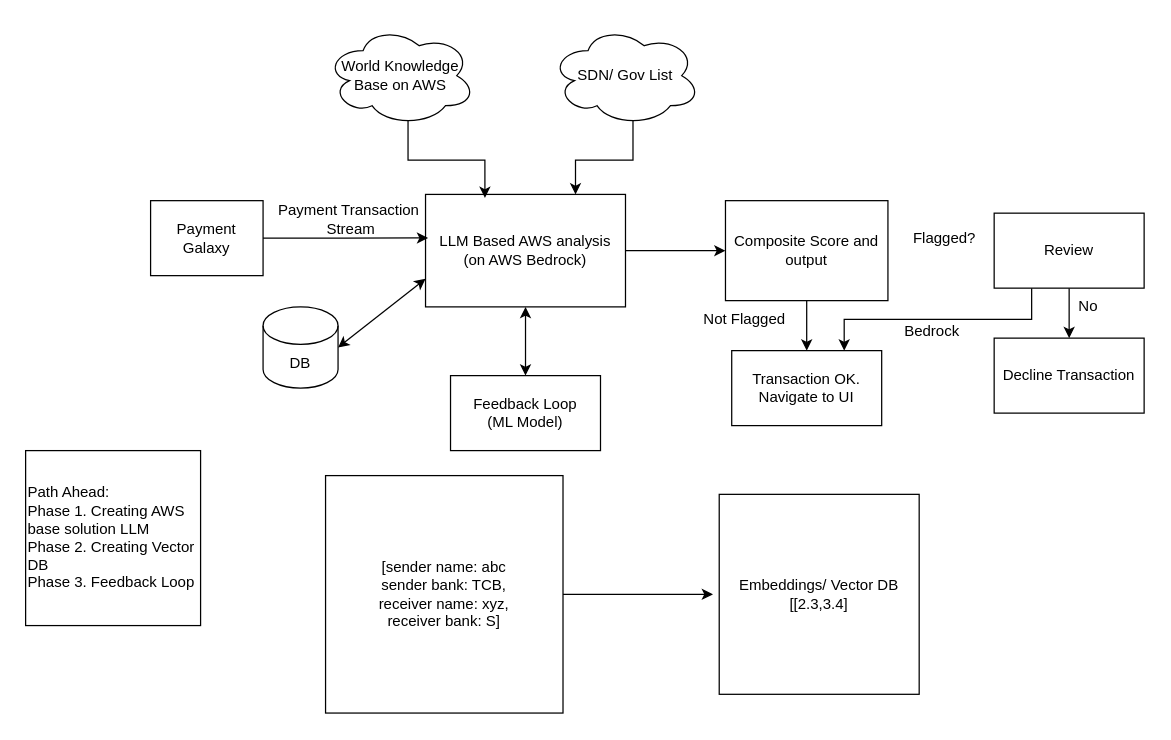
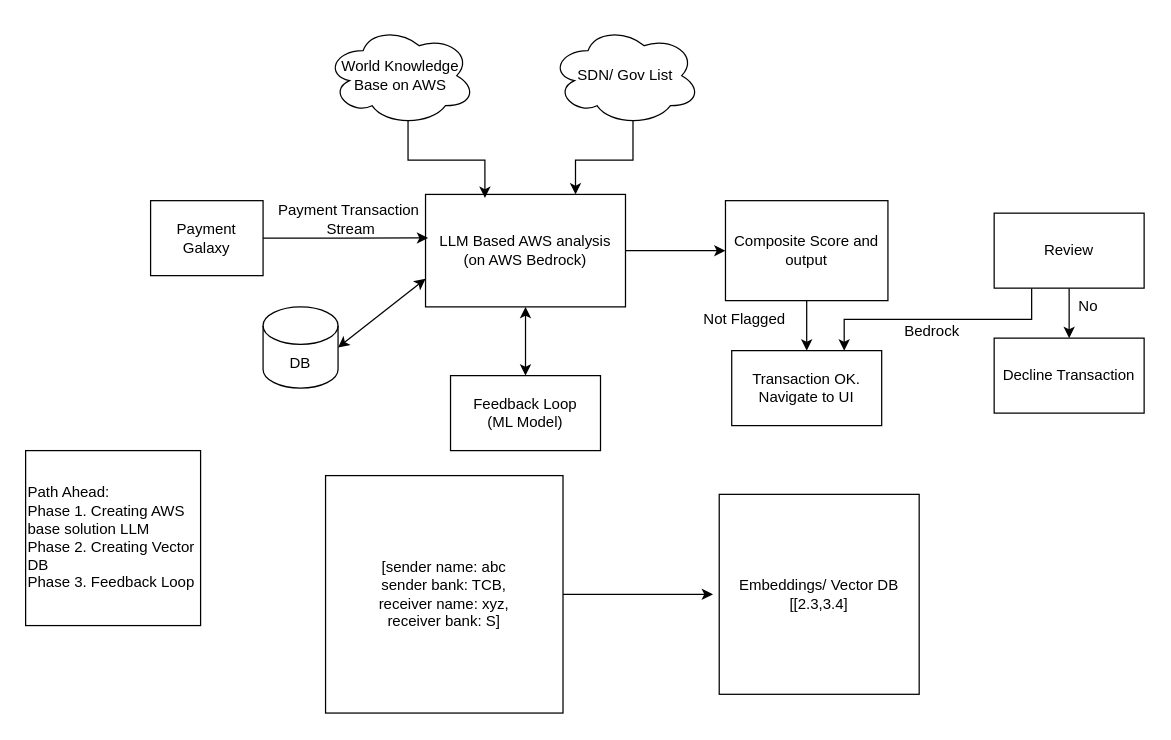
  <mxCell id="0" />
  <mxCell id="1" parent="0" />
  <mxCell id="2" style="edgeStyle=orthogonalEdgeStyle;rounded=0;orthogonalLoop=1;jettySize=auto;html=1;exitX=0.55;exitY=0.95;exitDx=0;exitDy=0;exitPerimeter=0;entryX=0.75;entryY=0;entryDx=0;entryDy=0;" parent="1" source="3" target="7" edge="1"><mxGeometry relative="1" as="geometry" /></mxCell>
  <mxCell id="3" value="SDN/ Gov List" style="ellipse;shape=cloud;whiteSpace=wrap;html=1;" parent="1" vertex="1"><mxGeometry x="440" y="20" width="120" height="80" as="geometry" /></mxCell>
  <mxCell id="4" value="World Knowledge Base on AWS" style="ellipse;shape=cloud;whiteSpace=wrap;html=1;" parent="1" vertex="1"><mxGeometry x="260" y="20" width="120" height="80" as="geometry" /></mxCell>
  <mxCell id="5" value="Payment Galaxy" style="rounded=0;whiteSpace=wrap;html=1;" parent="1" vertex="1"><mxGeometry x="120" y="160" width="90" height="60" as="geometry" /></mxCell>
  <mxCell id="6" style="edgeStyle=orthogonalEdgeStyle;rounded=0;orthogonalLoop=1;jettySize=auto;html=1;entryX=0;entryY=0.5;entryDx=0;entryDy=0;" parent="1" source="7" target="14" edge="1"><mxGeometry relative="1" as="geometry" /></mxCell>
  <mxCell id="7" value="LLM Based AWS analysis&lt;br&gt;(on AWS Bedrock)" style="rounded=0;whiteSpace=wrap;html=1;" parent="1" vertex="1"><mxGeometry x="340" y="155" width="160" height="90" as="geometry" /></mxCell>
  <mxCell id="8" style="edgeStyle=orthogonalEdgeStyle;rounded=0;orthogonalLoop=1;jettySize=auto;html=1;entryX=0.013;entryY=0.387;entryDx=0;entryDy=0;entryPerimeter=0;" parent="1" source="5" target="7" edge="1"><mxGeometry relative="1" as="geometry" /></mxCell>
  <mxCell id="9" value="Payment Transaction&amp;nbsp;&lt;div&gt;Stream&lt;/div&gt;" style="text;html=1;align=center;verticalAlign=middle;resizable=0;points=[];autosize=1;strokeColor=none;fillColor=none;" parent="1" vertex="1"><mxGeometry x="210" y="155" width="140" height="40" as="geometry" /></mxCell>
  <mxCell id="10" style="edgeStyle=orthogonalEdgeStyle;rounded=0;orthogonalLoop=1;jettySize=auto;html=1;exitX=0.55;exitY=0.95;exitDx=0;exitDy=0;exitPerimeter=0;entryX=0.297;entryY=0.031;entryDx=0;entryDy=0;entryPerimeter=0;" parent="1" source="4" target="7" edge="1"><mxGeometry relative="1" as="geometry" /></mxCell>
  <mxCell id="11" value="DB" style="shape=cylinder3;whiteSpace=wrap;html=1;boundedLbl=1;backgroundOutline=1;size=15;" parent="1" vertex="1"><mxGeometry x="210" y="245" width="60" height="65" as="geometry" /></mxCell>
  <mxCell id="12" value="" style="endArrow=classic;startArrow=classic;html=1;rounded=0;exitX=0;exitY=0.75;exitDx=0;exitDy=0;entryX=1;entryY=0.5;entryDx=0;entryDy=0;entryPerimeter=0;" parent="1" source="7" target="11" edge="1"><mxGeometry width="50" height="50" relative="1" as="geometry"><mxPoint x="520" y="195" as="sourcePoint" /><mxPoint x="570" y="145" as="targetPoint" /></mxGeometry></mxCell>
  <mxCell id="13" style="edgeStyle=orthogonalEdgeStyle;rounded=0;orthogonalLoop=1;jettySize=auto;html=1;exitX=0.5;exitY=1;exitDx=0;exitDy=0;" parent="1" source="14" edge="1"><mxGeometry relative="1" as="geometry"><mxPoint x="645" y="280" as="targetPoint" /></mxGeometry></mxCell>
  <mxCell id="14" value="Composite Score and output" style="rounded=0;whiteSpace=wrap;html=1;" parent="1" vertex="1"><mxGeometry x="580" y="160" width="130" height="80" as="geometry" /></mxCell>
  <mxCell id="15" value="" style="edgeStyle=orthogonalEdgeStyle;rounded=0;orthogonalLoop=1;jettySize=auto;html=1;" parent="1" source="17" target="19" edge="1"><mxGeometry relative="1" as="geometry" /></mxCell>
  <mxCell id="16" style="edgeStyle=orthogonalEdgeStyle;rounded=0;orthogonalLoop=1;jettySize=auto;html=1;exitX=0.25;exitY=1;exitDx=0;exitDy=0;entryX=0.75;entryY=0;entryDx=0;entryDy=0;" parent="1" source="17" target="21" edge="1"><mxGeometry relative="1" as="geometry" /></mxCell>
  <mxCell id="17" value="Review" style="whiteSpace=wrap;html=1;rounded=0;" parent="1" vertex="1"><mxGeometry x="795" y="170" width="120" height="60" as="geometry" /></mxCell>
- <mxCell id="18" value="Flagged?" style="text;html=1;align=center;verticalAlign=middle;resizable=0;points=[];autosize=1;strokeColor=none;fillColor=none;" parent="1" vertex="1"><mxGeometry x="720" y="175" width="70" height="30" as="geometry" /></mxCell>
  <mxCell id="19" value="Decline Transaction" style="whiteSpace=wrap;html=1;rounded=0;" parent="1" vertex="1"><mxGeometry x="795" y="270" width="120" height="60" as="geometry" /></mxCell>
  <mxCell id="20" value="No" style="text;html=1;align=center;verticalAlign=middle;resizable=0;points=[];autosize=1;strokeColor=none;fillColor=none;" parent="1" vertex="1"><mxGeometry x="850" y="230" width="40" height="30" as="geometry" /></mxCell>
  <mxCell id="21" value="Transaction OK. Navigate to UI" style="rounded=0;whiteSpace=wrap;html=1;" parent="1" vertex="1"><mxGeometry x="585" y="280" width="120" height="60" as="geometry" /></mxCell>
  <mxCell id="22" value="Not Flagged" style="text;html=1;align=center;verticalAlign=middle;resizable=0;points=[];autosize=1;strokeColor=none;fillColor=none;" parent="1" vertex="1"><mxGeometry x="550" y="240" width="90" height="30" as="geometry" /></mxCell>
  <mxCell id="23" value="Bedrock" style="text;html=1;align=center;verticalAlign=middle;resizable=0;points=[];autosize=1;strokeColor=none;fillColor=none;" parent="1" vertex="1"><mxGeometry x="705" y="250" width="80" height="30" as="geometry" /></mxCell>
  <mxCell id="24" value="Feedback Loop&lt;br&gt;(ML Model)" style="rounded=0;whiteSpace=wrap;html=1;" parent="1" vertex="1"><mxGeometry x="360" y="300" width="120" height="60" as="geometry" /></mxCell>
  <mxCell id="25" value="" style="endArrow=classic;startArrow=classic;html=1;rounded=0;entryX=0.5;entryY=1;entryDx=0;entryDy=0;exitX=0.5;exitY=0;exitDx=0;exitDy=0;" parent="1" source="24" target="7" edge="1"><mxGeometry width="50" height="50" relative="1" as="geometry"><mxPoint x="370" y="300" as="sourcePoint" /><mxPoint x="420" y="250" as="targetPoint" /></mxGeometry></mxCell>
  <mxCell id="26" value="Path Ahead:&lt;div&gt;Phase 1. Creating AWS base solution LLM&lt;/div&gt;&lt;div&gt;Phase 2. Creating Vector DB&lt;/div&gt;&lt;div&gt;Phase 3. Feedback Loop&lt;/div&gt;" style="whiteSpace=wrap;html=1;aspect=fixed;align=left;" parent="1" vertex="1"><mxGeometry x="20" y="360" width="140" height="140" as="geometry" /></mxCell>
  <mxCell id="27" style="edgeStyle=orthogonalEdgeStyle;rounded=0;orthogonalLoop=1;jettySize=auto;html=1;" parent="1" source="28" edge="1"><mxGeometry relative="1" as="geometry"><mxPoint x="570" y="475" as="targetPoint" /></mxGeometry></mxCell>
  <mxCell id="28" value="[sender name: abc&lt;div&gt;sender bank: TCB,&lt;/div&gt;&lt;div&gt;receiver name: xyz,&lt;/div&gt;&lt;div&gt;receiver bank: S]&lt;/div&gt;" style="whiteSpace=wrap;html=1;aspect=fixed;" parent="1" vertex="1"><mxGeometry x="260" y="380" width="190" height="190" as="geometry" /></mxCell>
  <mxCell id="29" value="&lt;div&gt;Embeddings/ Vector DB&lt;/div&gt;[[2.3,3.4]" style="whiteSpace=wrap;html=1;aspect=fixed;" parent="1" vertex="1"><mxGeometry x="575" y="395" width="160" height="160" as="geometry" /></mxCell>
